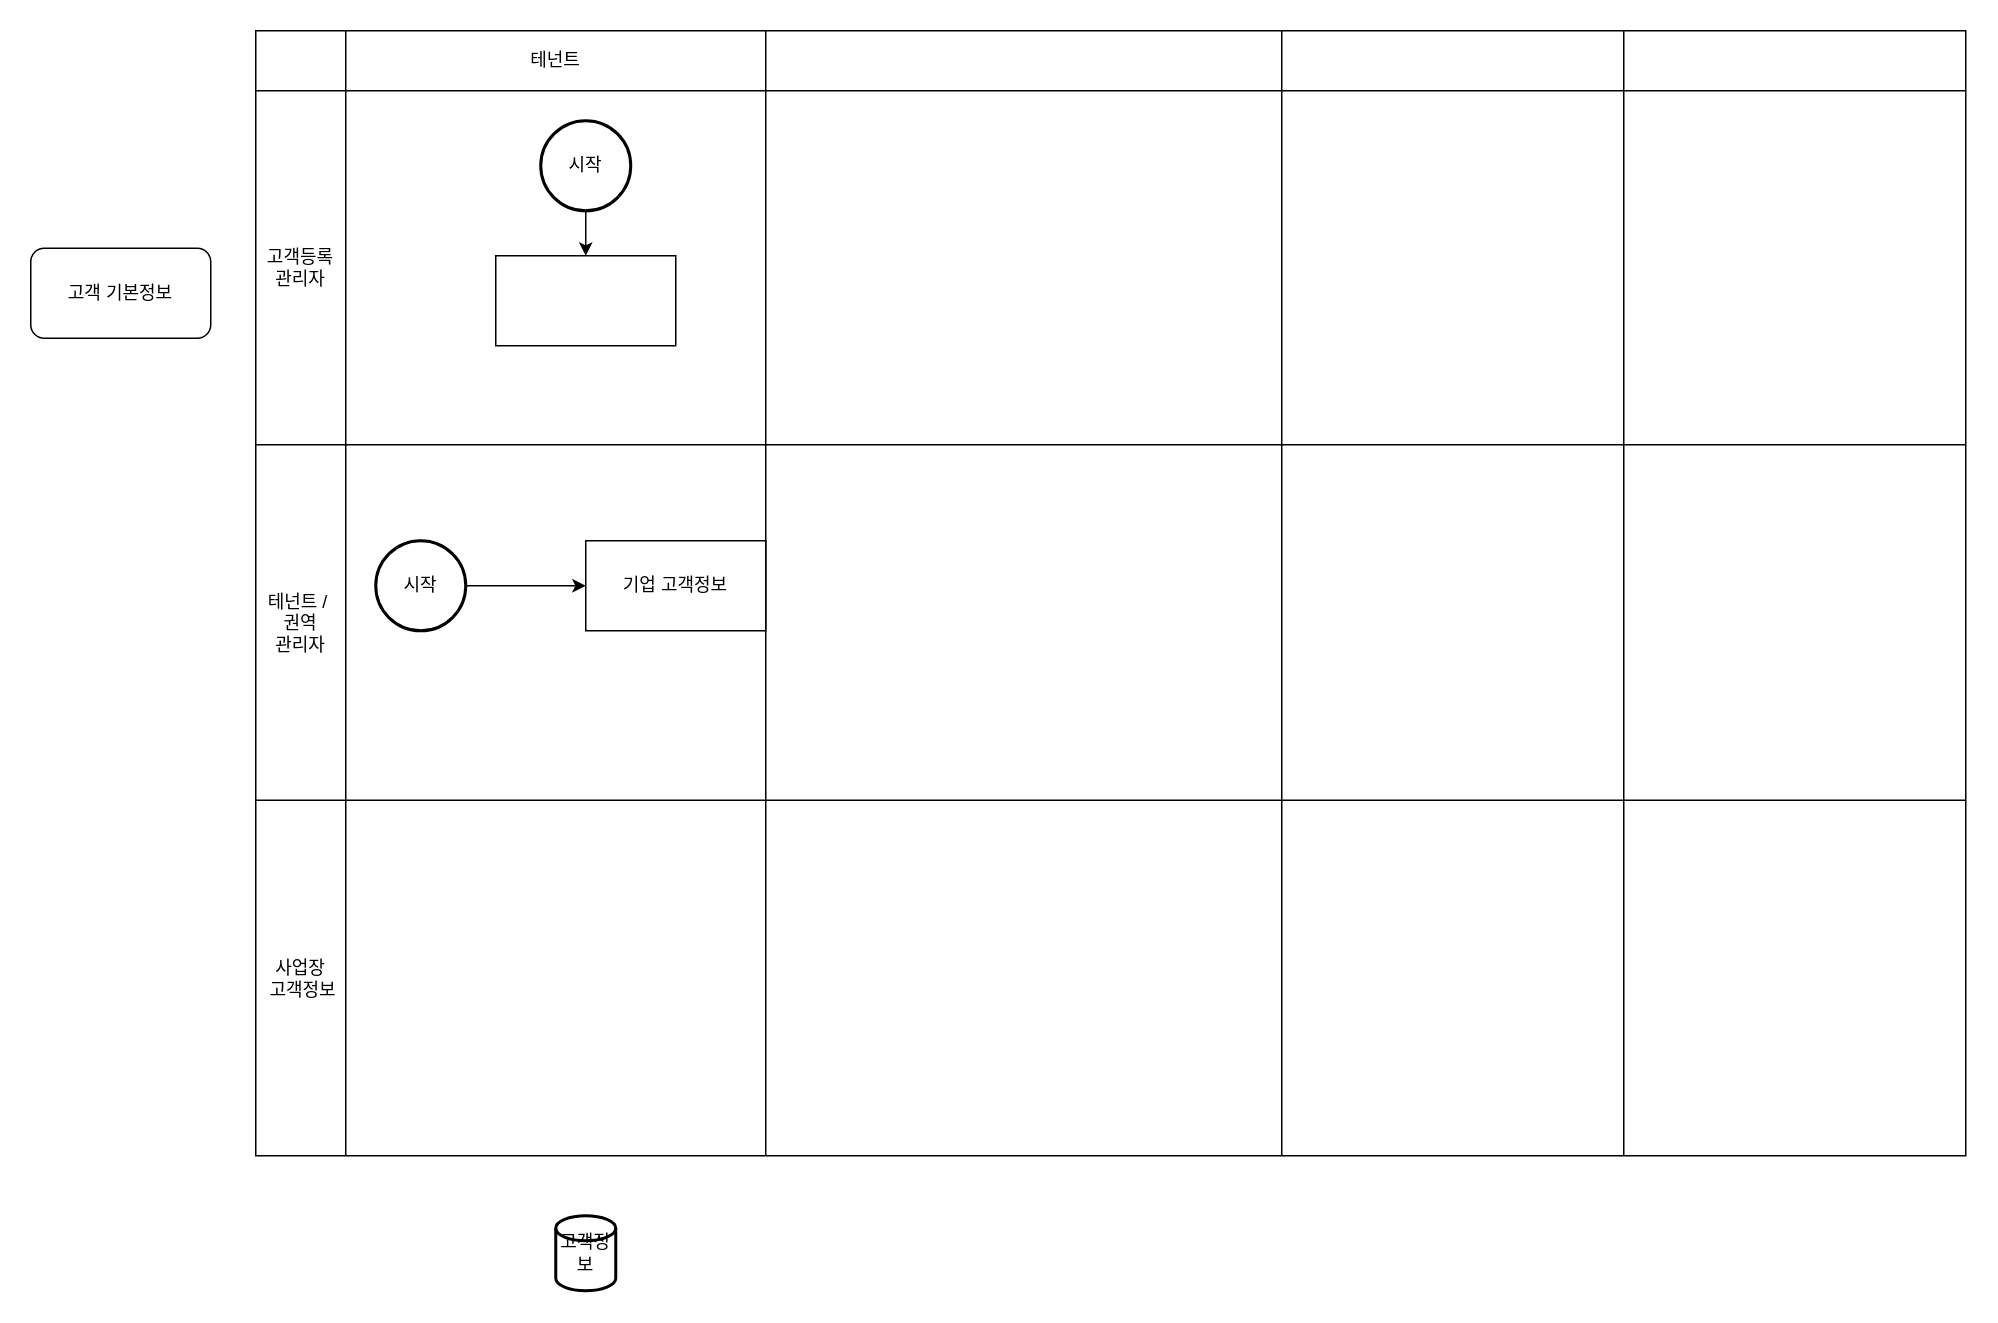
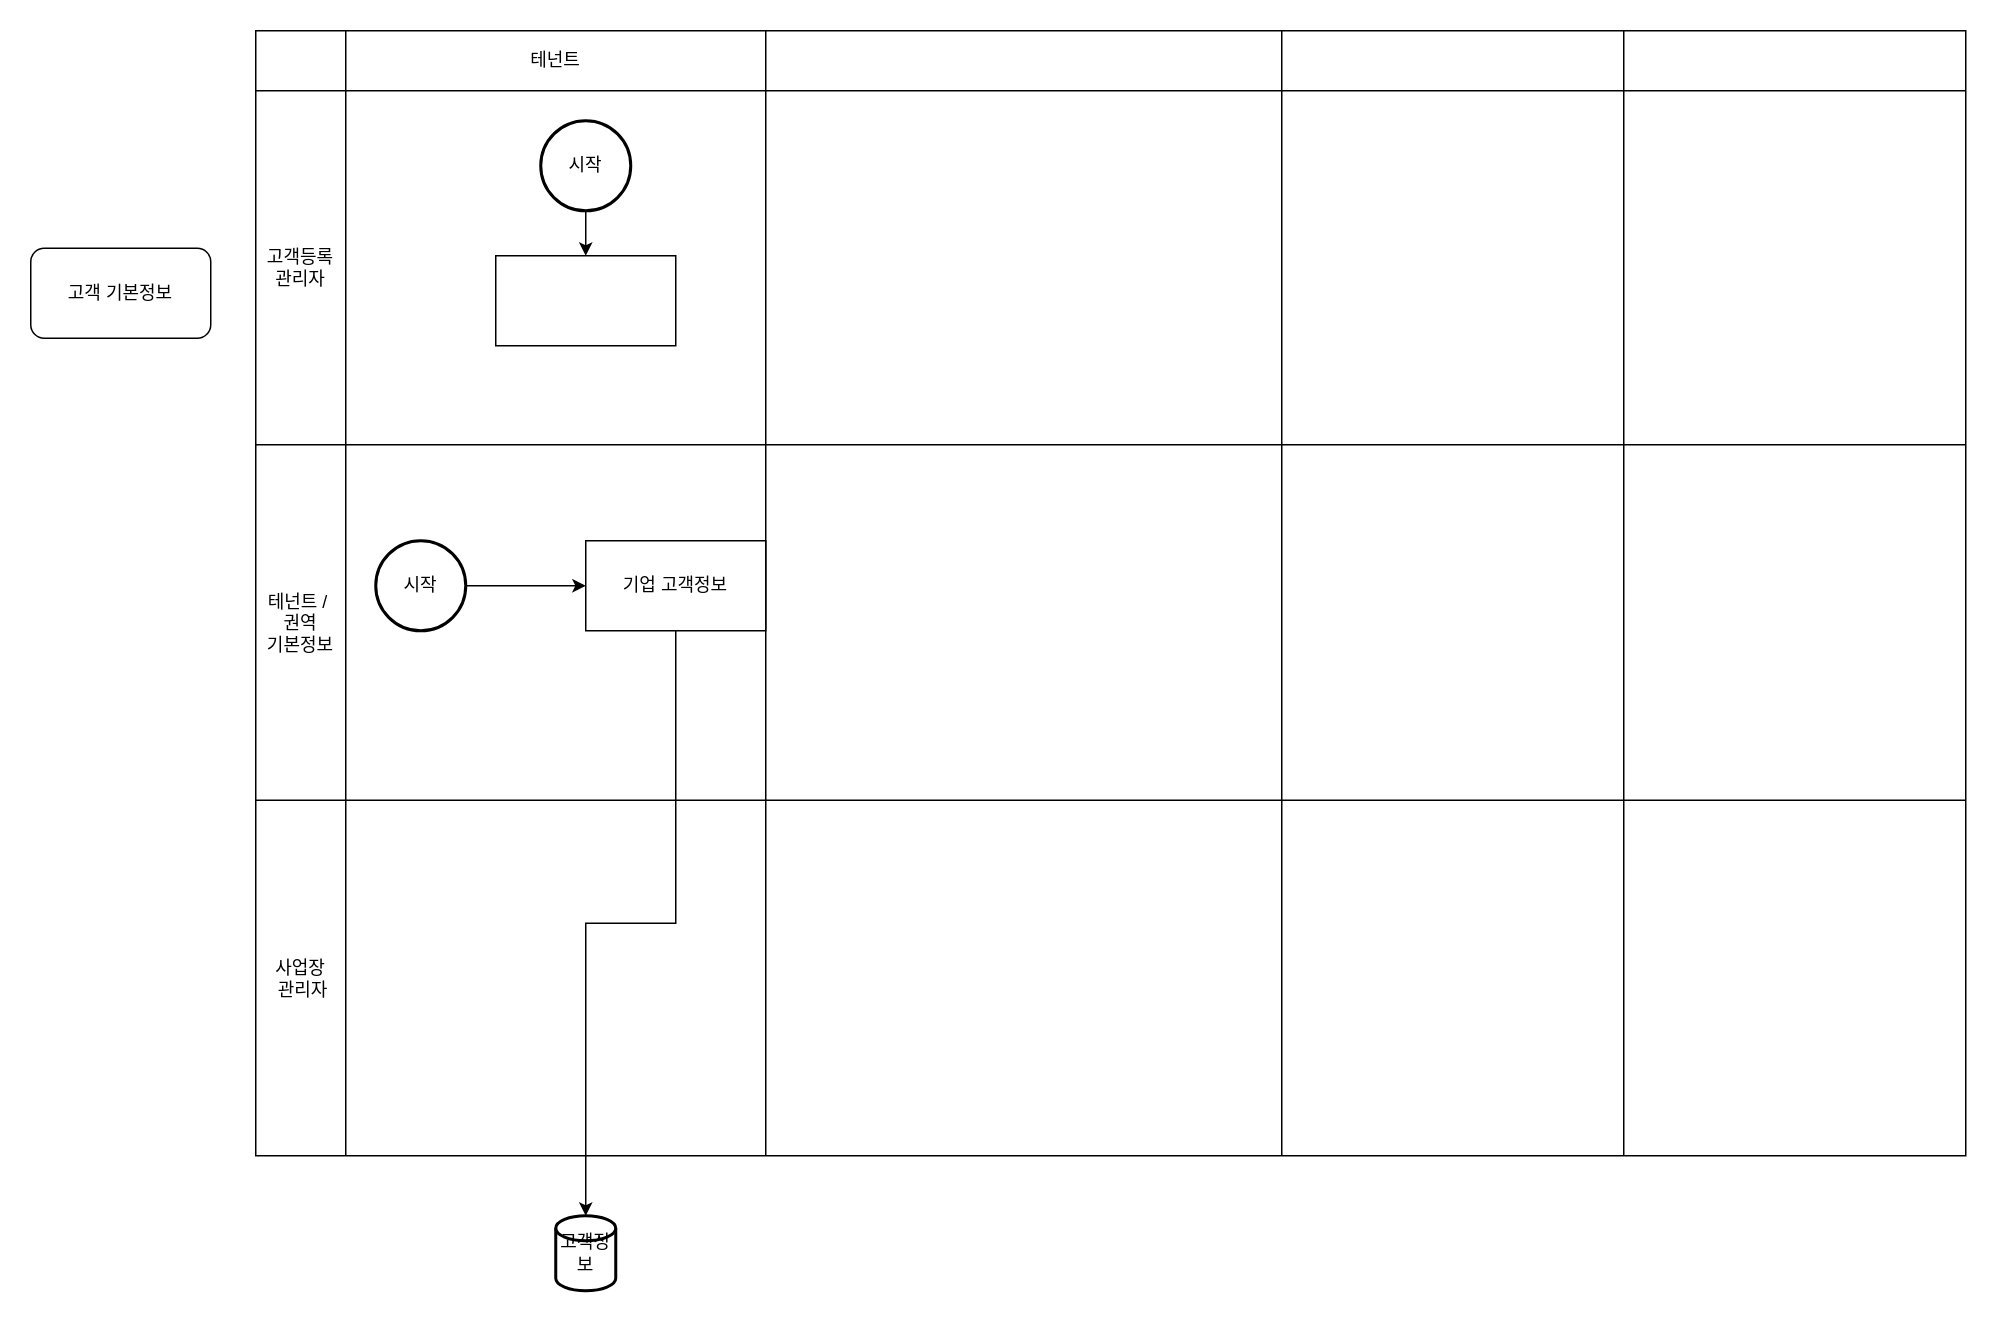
  <mxCell id="0" />
  <mxCell id="1" parent="0" />
  <mxCell id="2" value="" style="shape=table;startSize=0;container=1;collapsible=0;childLayout=tableLayout;" vertex="1" parent="1"><mxGeometry x="170" y="20" width="1140" height="750" as="geometry" /></mxCell>
  <mxCell id="3" value="" style="shape=tableRow;horizontal=0;startSize=0;swimlaneHead=0;swimlaneBody=0;strokeColor=inherit;top=0;left=0;bottom=0;right=0;collapsible=0;dropTarget=0;fillColor=none;points=[[0,0.5],[1,0.5]];portConstraint=eastwest;" vertex="1" parent="2"><mxGeometry width="1140" height="40" as="geometry" /></mxCell>
  <mxCell id="4" value="" style="shape=partialRectangle;html=1;whiteSpace=wrap;connectable=0;strokeColor=inherit;overflow=hidden;fillColor=none;top=0;left=0;bottom=0;right=0;pointerEvents=1;" vertex="1" parent="3"><mxGeometry width="60" height="40" as="geometry"><mxRectangle width="60" height="40" as="alternateBounds" /></mxGeometry></mxCell>
  <mxCell id="5" value="테넌트" style="shape=partialRectangle;html=1;whiteSpace=wrap;connectable=0;strokeColor=inherit;overflow=hidden;fillColor=none;top=0;left=0;bottom=0;right=0;pointerEvents=1;" vertex="1" parent="3"><mxGeometry x="60" width="280" height="40" as="geometry"><mxRectangle width="280" height="40" as="alternateBounds" /></mxGeometry></mxCell>
  <mxCell id="6" value="" style="shape=partialRectangle;html=1;whiteSpace=wrap;connectable=0;strokeColor=inherit;overflow=hidden;fillColor=none;top=0;left=0;bottom=0;right=0;pointerEvents=1;" vertex="1" parent="3"><mxGeometry x="340" width="344" height="40" as="geometry"><mxRectangle width="344" height="40" as="alternateBounds" /></mxGeometry></mxCell>
  <mxCell id="7" value="" style="shape=partialRectangle;html=1;whiteSpace=wrap;connectable=0;strokeColor=inherit;overflow=hidden;fillColor=none;top=0;left=0;bottom=0;right=0;pointerEvents=1;" vertex="1" parent="3"><mxGeometry x="684" width="228" height="40" as="geometry"><mxRectangle width="228" height="40" as="alternateBounds" /></mxGeometry></mxCell>
  <mxCell id="8" value="" style="shape=partialRectangle;html=1;whiteSpace=wrap;connectable=0;strokeColor=inherit;overflow=hidden;fillColor=none;top=0;left=0;bottom=0;right=0;pointerEvents=1;" vertex="1" parent="3"><mxGeometry x="912" width="228" height="40" as="geometry"><mxRectangle width="228" height="40" as="alternateBounds" /></mxGeometry></mxCell>
  <mxCell id="9" value="" style="shape=tableRow;horizontal=0;startSize=0;swimlaneHead=0;swimlaneBody=0;strokeColor=inherit;top=0;left=0;bottom=0;right=0;collapsible=0;dropTarget=0;fillColor=none;points=[[0,0.5],[1,0.5]];portConstraint=eastwest;" vertex="1" parent="2"><mxGeometry y="40" width="1140" height="236" as="geometry" /></mxCell>
  <mxCell id="10" value="고객등록&lt;div&gt;관리자&lt;/div&gt;" style="shape=partialRectangle;html=1;whiteSpace=wrap;connectable=0;strokeColor=inherit;overflow=hidden;fillColor=none;top=0;left=0;bottom=0;right=0;pointerEvents=1;" vertex="1" parent="9"><mxGeometry width="60" height="236" as="geometry"><mxRectangle width="60" height="236" as="alternateBounds" /></mxGeometry></mxCell>
  <mxCell id="11" value="" style="shape=partialRectangle;html=1;whiteSpace=wrap;connectable=0;strokeColor=inherit;overflow=hidden;fillColor=none;top=0;left=0;bottom=0;right=0;pointerEvents=1;" vertex="1" parent="9"><mxGeometry x="60" width="280" height="236" as="geometry"><mxRectangle width="280" height="236" as="alternateBounds" /></mxGeometry></mxCell>
  <mxCell id="12" value="" style="shape=partialRectangle;html=1;whiteSpace=wrap;connectable=0;strokeColor=inherit;overflow=hidden;fillColor=none;top=0;left=0;bottom=0;right=0;pointerEvents=1;" vertex="1" parent="9"><mxGeometry x="340" width="344" height="236" as="geometry"><mxRectangle width="344" height="236" as="alternateBounds" /></mxGeometry></mxCell>
  <mxCell id="13" value="" style="shape=partialRectangle;html=1;whiteSpace=wrap;connectable=0;strokeColor=inherit;overflow=hidden;fillColor=none;top=0;left=0;bottom=0;right=0;pointerEvents=1;" vertex="1" parent="9"><mxGeometry x="684" width="228" height="236" as="geometry"><mxRectangle width="228" height="236" as="alternateBounds" /></mxGeometry></mxCell>
  <mxCell id="14" value="" style="shape=partialRectangle;html=1;whiteSpace=wrap;connectable=0;strokeColor=inherit;overflow=hidden;fillColor=none;top=0;left=0;bottom=0;right=0;pointerEvents=1;" vertex="1" parent="9"><mxGeometry x="912" width="228" height="236" as="geometry"><mxRectangle width="228" height="236" as="alternateBounds" /></mxGeometry></mxCell>
  <mxCell id="15" value="" style="shape=tableRow;horizontal=0;startSize=0;swimlaneHead=0;swimlaneBody=0;strokeColor=inherit;top=0;left=0;bottom=0;right=0;collapsible=0;dropTarget=0;fillColor=none;points=[[0,0.5],[1,0.5]];portConstraint=eastwest;" vertex="1" parent="2"><mxGeometry y="276" width="1140" height="237" as="geometry" /></mxCell>
- <mxCell id="16" value="테넌트 /&amp;nbsp;&lt;div&gt;권역&lt;/div&gt;&lt;div&gt;관리자&lt;/div&gt;" style="shape=partialRectangle;html=1;whiteSpace=wrap;connectable=0;strokeColor=inherit;overflow=hidden;fillColor=none;top=0;left=0;bottom=0;right=0;pointerEvents=1;" vertex="1" parent="15"><mxGeometry width="60" height="237" as="geometry"><mxRectangle width="60" height="237" as="alternateBounds" /></mxGeometry></mxCell>
+ <mxCell id="16" value="테넌트 /&amp;nbsp;&lt;div&gt;권역&lt;/div&gt;&lt;div&gt;기본정보&lt;/div&gt;" style="shape=partialRectangle;html=1;whiteSpace=wrap;connectable=0;strokeColor=inherit;overflow=hidden;fillColor=none;top=0;left=0;bottom=0;right=0;pointerEvents=1;" vertex="1" parent="15"><mxGeometry width="60" height="237" as="geometry"><mxRectangle width="60" height="237" as="alternateBounds" /></mxGeometry></mxCell>
  <mxCell id="17" value="" style="shape=partialRectangle;html=1;whiteSpace=wrap;connectable=0;strokeColor=inherit;overflow=hidden;fillColor=none;top=0;left=0;bottom=0;right=0;pointerEvents=1;" vertex="1" parent="15"><mxGeometry x="60" width="280" height="237" as="geometry"><mxRectangle width="280" height="237" as="alternateBounds" /></mxGeometry></mxCell>
  <mxCell id="18" value="" style="shape=partialRectangle;html=1;whiteSpace=wrap;connectable=0;strokeColor=inherit;overflow=hidden;fillColor=none;top=0;left=0;bottom=0;right=0;pointerEvents=1;" vertex="1" parent="15"><mxGeometry x="340" width="344" height="237" as="geometry"><mxRectangle width="344" height="237" as="alternateBounds" /></mxGeometry></mxCell>
  <mxCell id="19" value="" style="shape=partialRectangle;html=1;whiteSpace=wrap;connectable=0;strokeColor=inherit;overflow=hidden;fillColor=none;top=0;left=0;bottom=0;right=0;pointerEvents=1;" vertex="1" parent="15"><mxGeometry x="684" width="228" height="237" as="geometry"><mxRectangle width="228" height="237" as="alternateBounds" /></mxGeometry></mxCell>
  <mxCell id="20" value="" style="shape=partialRectangle;html=1;whiteSpace=wrap;connectable=0;strokeColor=inherit;overflow=hidden;fillColor=none;top=0;left=0;bottom=0;right=0;pointerEvents=1;" vertex="1" parent="15"><mxGeometry x="912" width="228" height="237" as="geometry"><mxRectangle width="228" height="237" as="alternateBounds" /></mxGeometry></mxCell>
  <mxCell id="21" style="shape=tableRow;horizontal=0;startSize=0;swimlaneHead=0;swimlaneBody=0;strokeColor=inherit;top=0;left=0;bottom=0;right=0;collapsible=0;dropTarget=0;fillColor=none;points=[[0,0.5],[1,0.5]];portConstraint=eastwest;" vertex="1" parent="2"><mxGeometry y="513" width="1140" height="237" as="geometry" /></mxCell>
- <mxCell id="22" value="사업장&lt;div&gt;&amp;nbsp;고객정보&lt;/div&gt;" style="shape=partialRectangle;html=1;whiteSpace=wrap;connectable=0;strokeColor=inherit;overflow=hidden;fillColor=none;top=0;left=0;bottom=0;right=0;pointerEvents=1;" vertex="1" parent="21"><mxGeometry width="60" height="237" as="geometry"><mxRectangle width="60" height="237" as="alternateBounds" /></mxGeometry></mxCell>
+ <mxCell id="22" value="사업장&lt;div&gt;&amp;nbsp;관리자&lt;/div&gt;" style="shape=partialRectangle;html=1;whiteSpace=wrap;connectable=0;strokeColor=inherit;overflow=hidden;fillColor=none;top=0;left=0;bottom=0;right=0;pointerEvents=1;" vertex="1" parent="21"><mxGeometry width="60" height="237" as="geometry"><mxRectangle width="60" height="237" as="alternateBounds" /></mxGeometry></mxCell>
  <mxCell id="23" style="shape=partialRectangle;html=1;whiteSpace=wrap;connectable=0;strokeColor=inherit;overflow=hidden;fillColor=none;top=0;left=0;bottom=0;right=0;pointerEvents=1;" vertex="1" parent="21"><mxGeometry x="60" width="280" height="237" as="geometry"><mxRectangle width="280" height="237" as="alternateBounds" /></mxGeometry></mxCell>
  <mxCell id="24" style="shape=partialRectangle;html=1;whiteSpace=wrap;connectable=0;strokeColor=inherit;overflow=hidden;fillColor=none;top=0;left=0;bottom=0;right=0;pointerEvents=1;" vertex="1" parent="21"><mxGeometry x="340" width="344" height="237" as="geometry"><mxRectangle width="344" height="237" as="alternateBounds" /></mxGeometry></mxCell>
  <mxCell id="25" style="shape=partialRectangle;html=1;whiteSpace=wrap;connectable=0;strokeColor=inherit;overflow=hidden;fillColor=none;top=0;left=0;bottom=0;right=0;pointerEvents=1;" vertex="1" parent="21"><mxGeometry x="684" width="228" height="237" as="geometry"><mxRectangle width="228" height="237" as="alternateBounds" /></mxGeometry></mxCell>
  <mxCell id="26" style="shape=partialRectangle;html=1;whiteSpace=wrap;connectable=0;strokeColor=inherit;overflow=hidden;fillColor=none;top=0;left=0;bottom=0;right=0;pointerEvents=1;" vertex="1" parent="21"><mxGeometry x="912" width="228" height="237" as="geometry"><mxRectangle width="228" height="237" as="alternateBounds" /></mxGeometry></mxCell>
  <mxCell id="27" value="" style="edgeStyle=orthogonalEdgeStyle;rounded=0;orthogonalLoop=1;jettySize=auto;html=1;" edge="1" parent="1" source="28" target="30"><mxGeometry relative="1" as="geometry" /></mxCell>
  <mxCell id="28" value="시작" style="strokeWidth=2;html=1;shape=mxgraph.flowchart.start_2;whiteSpace=wrap;" vertex="1" parent="1"><mxGeometry x="360" y="80" width="60" height="60" as="geometry" /></mxCell>
  <mxCell id="29" value="고객 기본정보" style="rounded=1;whiteSpace=wrap;html=1;" vertex="1" parent="1"><mxGeometry x="20" y="165" width="120" height="60" as="geometry" /></mxCell>
  <mxCell id="30" value="" style="rounded=0;whiteSpace=wrap;html=1;" vertex="1" parent="1"><mxGeometry x="330" y="170" width="120" height="60" as="geometry" /></mxCell>
  <mxCell id="31" value="기업 고객정보" style="rounded=0;whiteSpace=wrap;html=1;" vertex="1" parent="1"><mxGeometry x="390" y="360" width="120" height="60" as="geometry" /></mxCell>
  <mxCell id="32" style="edgeStyle=orthogonalEdgeStyle;rounded=0;orthogonalLoop=1;jettySize=auto;html=1;exitX=1;exitY=0.5;exitDx=0;exitDy=0;exitPerimeter=0;entryX=0;entryY=0.5;entryDx=0;entryDy=0;" edge="1" parent="1" source="33" target="31"><mxGeometry relative="1" as="geometry" /></mxCell>
  <mxCell id="33" value="시작" style="strokeWidth=2;html=1;shape=mxgraph.flowchart.start_2;whiteSpace=wrap;" vertex="1" parent="1"><mxGeometry x="250" y="360" width="60" height="60" as="geometry" /></mxCell>
  <mxCell id="34" value="고객정보" style="strokeWidth=2;html=1;shape=mxgraph.flowchart.database;whiteSpace=wrap;" vertex="1" parent="1"><mxGeometry x="370" y="810" width="40" height="50" as="geometry" /></mxCell>
+ <mxCell id="35" style="edgeStyle=orthogonalEdgeStyle;rounded=0;orthogonalLoop=1;jettySize=auto;html=1;entryX=0.5;entryY=0;entryDx=0;entryDy=0;entryPerimeter=0;" edge="1" parent="1" source="31" target="34"><mxGeometry relative="1" as="geometry" /></mxCell>
